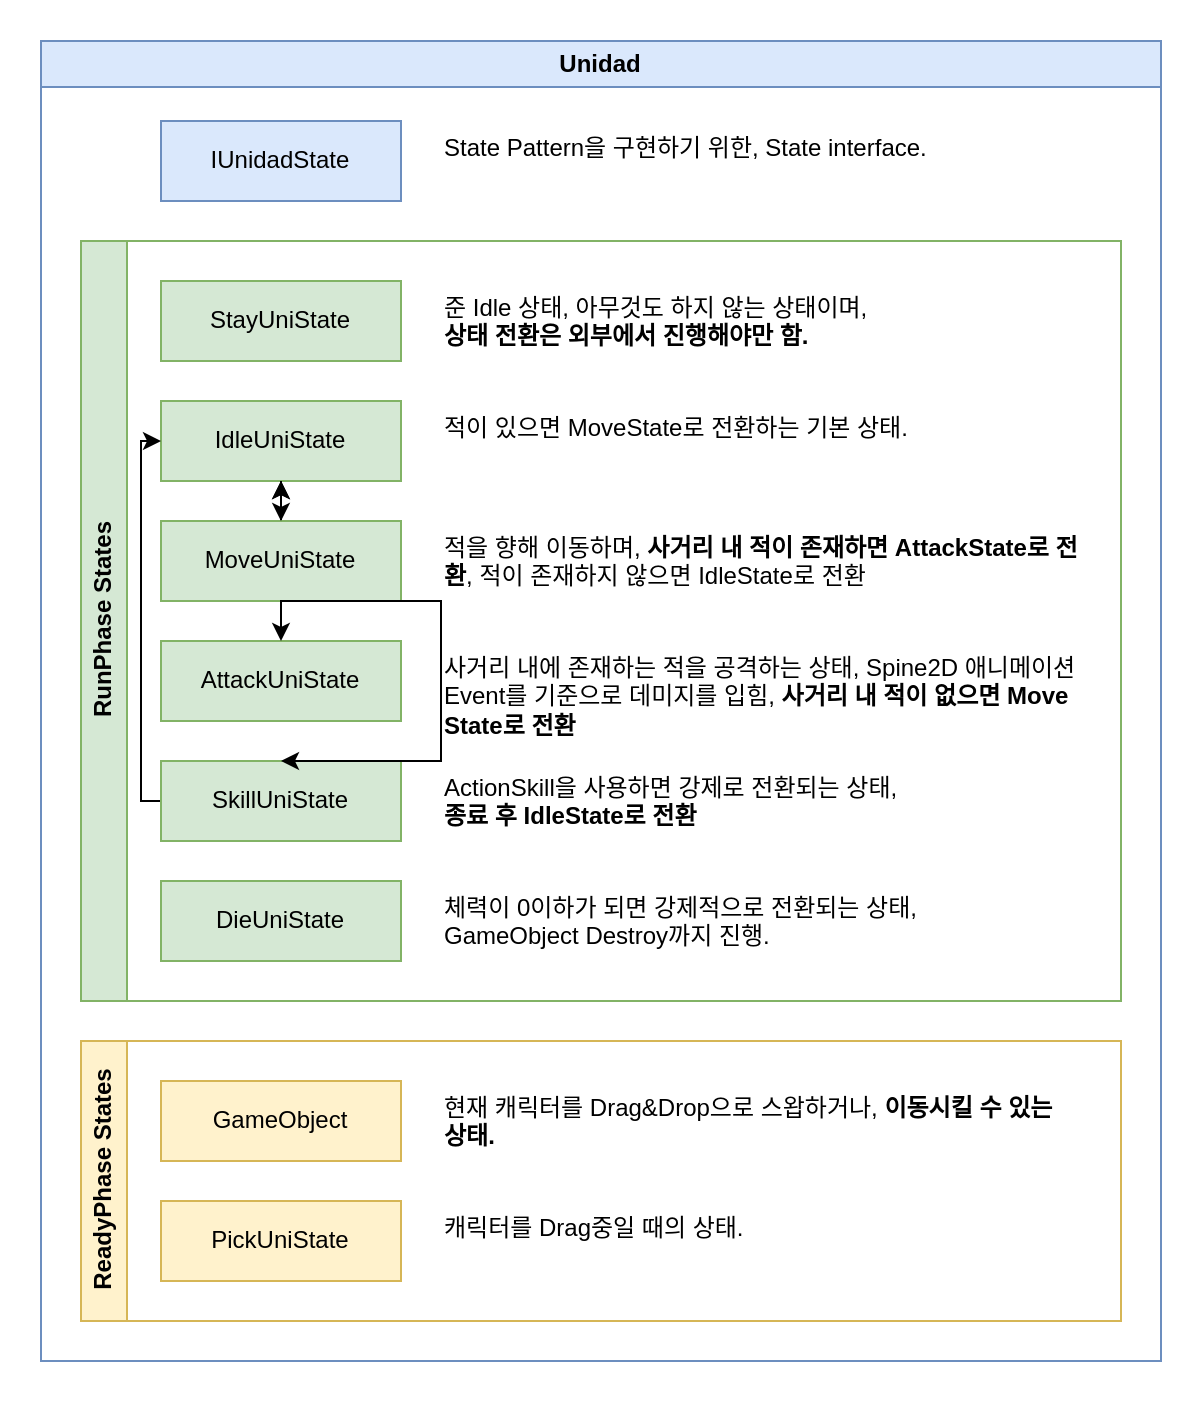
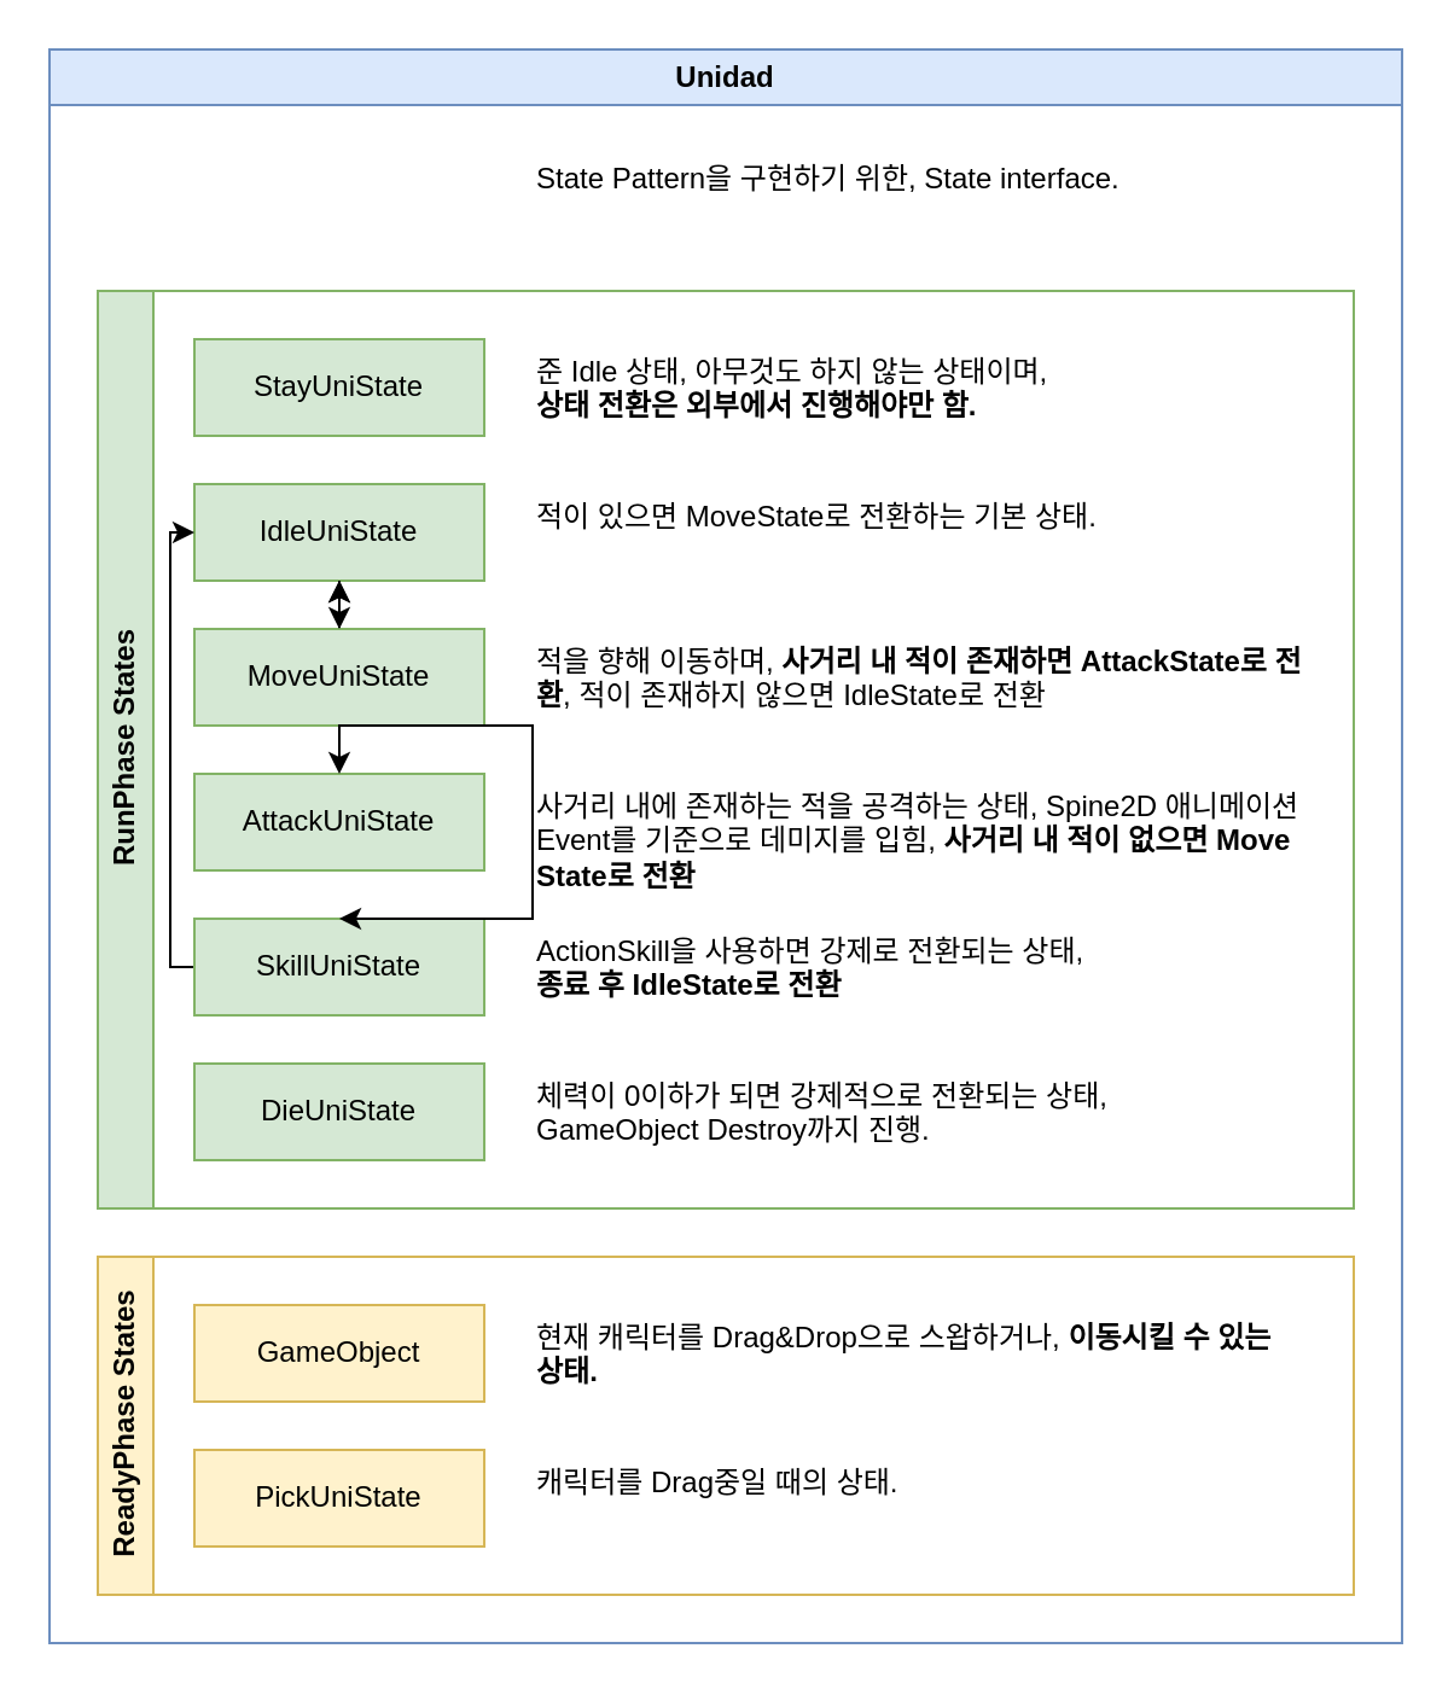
  <mxCell id="0" />
  <mxCell id="1" parent="0" />
  <mxCell id="2" value="Unidad" style="swimlane;whiteSpace=wrap;html=1;fillColor=#dae8fc;strokeColor=#6c8ebf;" vertex="1" parent="1"><mxGeometry x="20" y="20" width="560" height="660" as="geometry" /></mxCell>
- <mxCell id="3" value="IUnidadState" style="rounded=0;whiteSpace=wrap;html=1;fillColor=#dae8fc;strokeColor=#6c8ebf;" vertex="1" parent="2"><mxGeometry x="60" y="40" width="120" height="40" as="geometry" /></mxCell>
  <mxCell id="4" value="RunPhase States" style="swimlane;horizontal=0;whiteSpace=wrap;html=1;fillColor=#d5e8d4;strokeColor=#82b366;" vertex="1" parent="2"><mxGeometry x="20" y="100" width="520" height="380" as="geometry" /></mxCell>
  <mxCell id="5" value="StayUniState" style="rounded=0;whiteSpace=wrap;html=1;fillColor=#d5e8d4;strokeColor=#82b366;" vertex="1" parent="4"><mxGeometry x="40" y="20" width="120" height="40" as="geometry" /></mxCell>
  <mxCell id="6" value="IdleUniState" style="rounded=0;whiteSpace=wrap;html=1;fillColor=#d5e8d4;strokeColor=#82b366;" vertex="1" parent="4"><mxGeometry x="40" y="80" width="120" height="40" as="geometry" /></mxCell>
  <mxCell id="7" value="AttackUniState" style="rounded=0;whiteSpace=wrap;html=1;fillColor=#d5e8d4;strokeColor=#82b366;" vertex="1" parent="4"><mxGeometry x="40" y="200" width="120" height="40" as="geometry" /></mxCell>
  <mxCell id="8" style="edgeStyle=orthogonalEdgeStyle;rounded=0;orthogonalLoop=1;jettySize=auto;html=1;exitX=0;exitY=0.5;exitDx=0;exitDy=0;entryX=0;entryY=0.5;entryDx=0;entryDy=0;" edge="1" parent="4" source="9" target="6"><mxGeometry relative="1" as="geometry"><Array as="points"><mxPoint x="30" y="280" /><mxPoint x="30" y="100" /></Array></mxGeometry></mxCell>
  <mxCell id="9" value="SkillUniState" style="rounded=0;whiteSpace=wrap;html=1;fillColor=#d5e8d4;strokeColor=#82b366;" vertex="1" parent="4"><mxGeometry x="40" y="260" width="120" height="40" as="geometry" /></mxCell>
  <mxCell id="10" value="DieUniState" style="rounded=0;whiteSpace=wrap;html=1;fillColor=#d5e8d4;strokeColor=#82b366;" vertex="1" parent="4"><mxGeometry x="40" y="320" width="120" height="40" as="geometry" /></mxCell>
  <mxCell id="11" value="준 Idle 상태, 아무것도 하지 않는 상태이며,&lt;div&gt;&lt;b&gt;상태 전환은 외부에서 진행해야만 함.&lt;/b&gt;&lt;/div&gt;" style="text;html=1;align=left;verticalAlign=top;whiteSpace=wrap;rounded=0;" vertex="1" parent="4"><mxGeometry x="180" y="20" width="320" height="40" as="geometry" /></mxCell>
  <mxCell id="12" value="적이 있으면 MoveState로 전환하는 기본 상태." style="text;html=1;align=left;verticalAlign=top;whiteSpace=wrap;rounded=0;" vertex="1" parent="4"><mxGeometry x="180" y="80" width="320" height="40" as="geometry" /></mxCell>
  <mxCell id="13" value="적을 향해 이동하며,&amp;nbsp;&lt;span style=&quot;background-color: transparent; color: light-dark(rgb(0, 0, 0), rgb(255, 255, 255));&quot;&gt;&lt;b&gt;사거리 내 적이 존재하면 AttackState로 전환&lt;/b&gt;, 적이 존재하지 않으면 IdleState로 전환&lt;/span&gt;" style="text;html=1;align=left;verticalAlign=top;whiteSpace=wrap;rounded=0;" vertex="1" parent="4"><mxGeometry x="180" y="140" width="320" height="40" as="geometry" /></mxCell>
  <mxCell id="14" value="사거리 내에 존재하는 적을 공격하는 상태,&amp;nbsp;&lt;span style=&quot;background-color: transparent; color: light-dark(rgb(0, 0, 0), rgb(255, 255, 255));&quot;&gt;Spine2D 애니메이션 Event를 기준으로 데미지를 입힘, &lt;b&gt;사거리 내 적이 없으면 Move State로 전환&lt;/b&gt;&lt;/span&gt;" style="text;html=1;align=left;verticalAlign=top;whiteSpace=wrap;rounded=0;" vertex="1" parent="4"><mxGeometry x="180" y="200" width="320" height="40" as="geometry" /></mxCell>
  <mxCell id="15" value="ActionSkill을 사용하면 강제로 전환되는 상태,&lt;div&gt;&lt;b&gt;종료 후 IdleState로 전환&lt;/b&gt;&lt;/div&gt;" style="text;html=1;align=left;verticalAlign=top;whiteSpace=wrap;rounded=0;" vertex="1" parent="4"><mxGeometry x="180" y="260" width="320" height="40" as="geometry" /></mxCell>
  <mxCell id="16" value="체력이 0이하가 되면 강제적으로 전환되는 상태,&lt;div&gt;GameObject Destroy까지 진행.&lt;/div&gt;" style="text;html=1;align=left;verticalAlign=top;whiteSpace=wrap;rounded=0;" vertex="1" parent="4"><mxGeometry x="180" y="320" width="320" height="40" as="geometry" /></mxCell>
  <mxCell id="17" value="" style="edgeStyle=orthogonalEdgeStyle;rounded=0;orthogonalLoop=1;jettySize=auto;html=1;" edge="1" parent="2" source="18" target="6"><mxGeometry relative="1" as="geometry" /></mxCell>
  <mxCell id="18" value="MoveUniState" style="rounded=0;whiteSpace=wrap;html=1;fillColor=#d5e8d4;strokeColor=#82b366;" vertex="1" parent="2"><mxGeometry x="60" y="240" width="120" height="40" as="geometry" /></mxCell>
  <mxCell id="19" value="ReadyPhase States" style="swimlane;horizontal=0;whiteSpace=wrap;html=1;fillColor=#fff2cc;strokeColor=#d6b656;" vertex="1" parent="2"><mxGeometry x="20" y="500" width="520" height="140" as="geometry" /></mxCell>
  <mxCell id="20" value="GameObject" style="rounded=0;whiteSpace=wrap;html=1;fillColor=#fff2cc;strokeColor=#d6b656;" vertex="1" parent="19"><mxGeometry x="40" y="20" width="120" height="40" as="geometry" /></mxCell>
  <mxCell id="21" value="PickUniState" style="rounded=0;whiteSpace=wrap;html=1;fillColor=#fff2cc;strokeColor=#d6b656;" vertex="1" parent="19"><mxGeometry x="40" y="80" width="120" height="40" as="geometry" /></mxCell>
  <mxCell id="22" value="현재 캐릭터를 Drag&amp;amp;Drop으로 스왑하거나, &lt;b&gt;이동시킬 수 있는 상태.&lt;/b&gt;" style="text;html=1;align=left;verticalAlign=top;whiteSpace=wrap;rounded=0;" vertex="1" parent="19"><mxGeometry x="180" y="20" width="320" height="40" as="geometry" /></mxCell>
  <mxCell id="23" value="캐릭터를 Drag중일 때의 상태." style="text;html=1;align=left;verticalAlign=top;whiteSpace=wrap;rounded=0;" vertex="1" parent="19"><mxGeometry x="180" y="80" width="320" height="40" as="geometry" /></mxCell>
  <mxCell id="24" value="State Pattern을 구현하기 위한, State interface." style="text;html=1;align=left;verticalAlign=top;whiteSpace=wrap;rounded=0;" vertex="1" parent="2"><mxGeometry x="200" y="40" width="320" height="40" as="geometry" /></mxCell>
  <mxCell id="25" style="edgeStyle=orthogonalEdgeStyle;rounded=0;orthogonalLoop=1;jettySize=auto;html=1;exitX=0.5;exitY=1;exitDx=0;exitDy=0;entryX=0.5;entryY=0;entryDx=0;entryDy=0;endArrow=classic;endFill=1;startArrow=classic;startFill=1;" edge="1" parent="2" source="6" target="18"><mxGeometry relative="1" as="geometry" /></mxCell>
  <mxCell id="26" value="" style="edgeStyle=orthogonalEdgeStyle;rounded=0;orthogonalLoop=1;jettySize=auto;html=1;exitX=0.5;exitY=0;exitDx=0;exitDy=0;startArrow=classic;startFill=1;" edge="1" parent="2" source="7" target="9"><mxGeometry relative="1" as="geometry"><mxPoint x="130" y="250" as="sourcePoint" /><mxPoint x="130" y="230" as="targetPoint" /></mxGeometry></mxCell>
